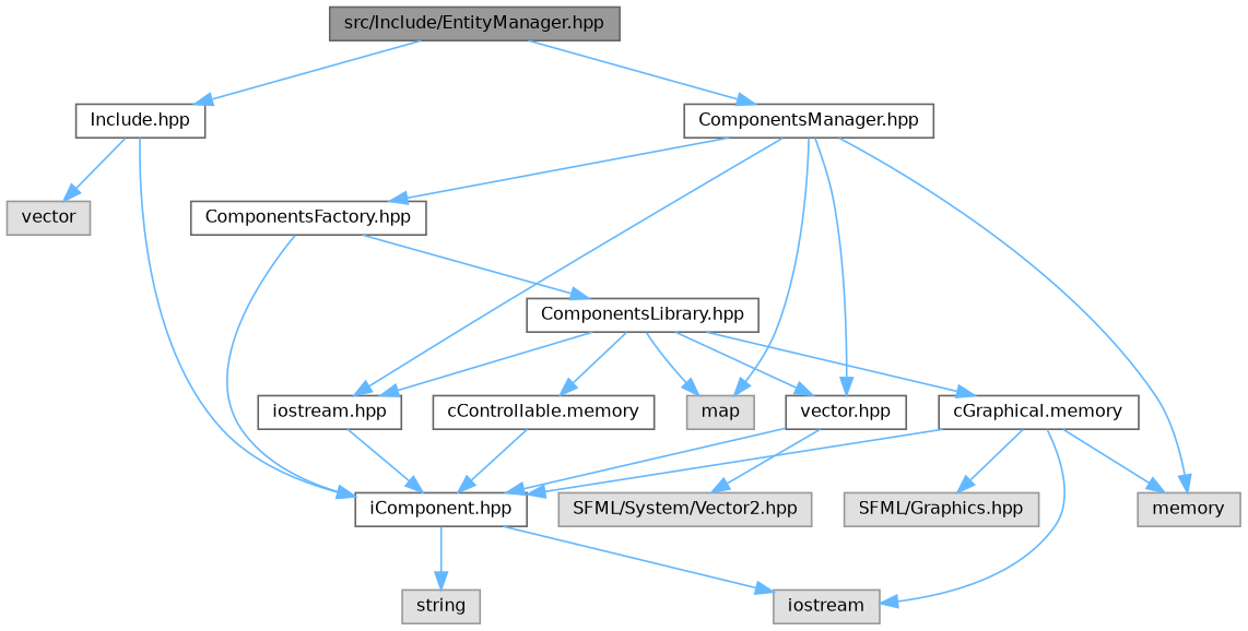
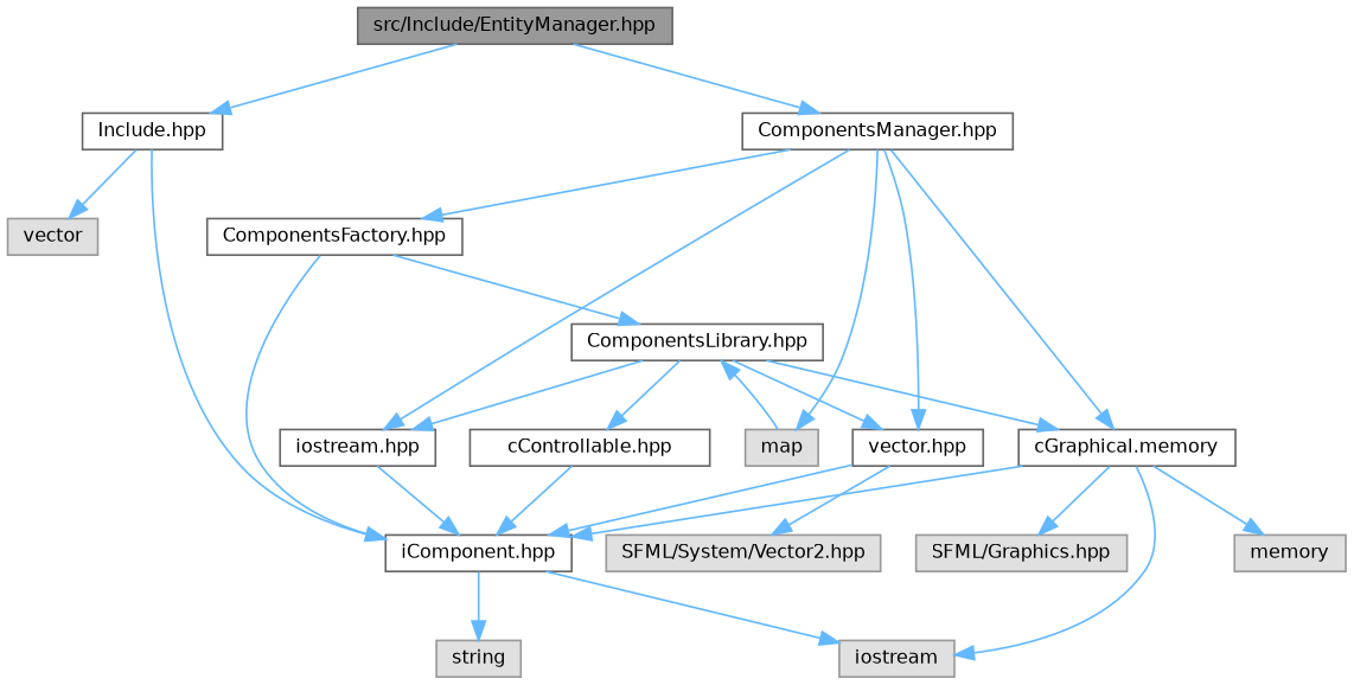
  digraph {
    node [color=grey40 fillcolor=white fontname=Helvetica fontsize=10 shape=box style=filled]
    edge [color=steelblue1 fontname=Helvetica fontsize=10 labelfontname=Helvetica labelfontsize=10 style=solid]
    n1 [color=gray40 fillcolor=grey60 fontcolor=black height=0.2 label="src/Include/EntityManager.hpp" width=0.4]
    n2 [height=0.2 label="Include.hpp" width=0.4]
    n3 [height=0.2 label="ComponentsManager.hpp" width=0.4]
    n4 [color=grey60 fillcolor="#E0E0E0" height=0.2 label=vector width=0.4]
    n5 [height=0.2 label="iComponent.hpp" width=0.4]
    n6 [height=0.2 label="cGraphical.memory" width=0.4]
    n7 [height=0.2 label="iostream.hpp" width=0.4]
    n8 [height=0.2 label="vector.hpp" width=0.4]
    n9 [height=0.2 label="ComponentsFactory.hpp" width=0.4]
    n10 [color=grey60 fillcolor="#E0E0E0" height=0.2 label=map width=0.4]
    n11 [color=grey60 fillcolor="#E0E0E0" height=0.2 label=string width=0.4]
    n12 [color=grey60 fillcolor="#E0E0E0" height=0.2 label=iostream width=0.4]
    n13 [color=grey60 fillcolor="#E0E0E0" height=0.2 label="SFML/Graphics.hpp" width=0.4]
    n14 [color=grey60 fillcolor="#E0E0E0" height=0.2 label=memory width=0.4]
-   n15 [height=0.2 label="cControllable.memory" width=0.4]
+   n15 [height=0.2 label="cControllable.hpp" width=0.4]
    n16 [color=grey60 fillcolor="#E0E0E0" height=0.2 label="SFML/System/Vector2.hpp" width=0.4]
    n17 [height=0.2 label="ComponentsLibrary.hpp" width=0.4]
    n1 -> n2
    n1 -> n3
    n2 -> n4
    n2 -> n5
-   n3 -> n14
+   n3 -> n6
    n3 -> n7
    n3 -> n8
    n3 -> n9
    n3 -> n10
    n5 -> n11
    n5 -> n12
    n6 -> n5
    n6 -> n12
    n6 -> n13
    n6 -> n14
    n7 -> n5
    n8 -> n5
    n8 -> n16
    n9 -> n5
    n9 -> n17
    n15 -> n5
    n17 -> n6
    n17 -> n7
    n17 -> n8
-   n17 -> n10
+   n10 -> n17
    n17 -> n15
  }
